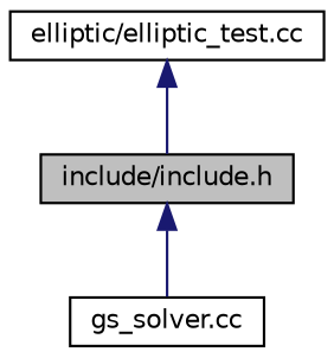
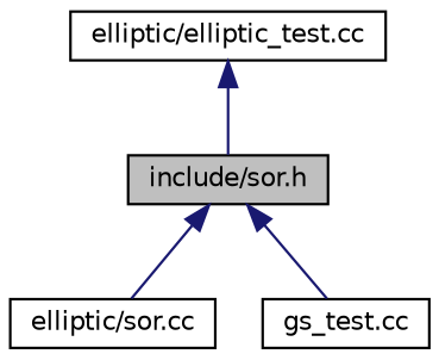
  digraph {
    node [color=black fillcolor=white fontname=Helvetica fontsize=10 shape=record style=filled]
    edge [color=midnightblue dir=back fontname=Helvetica fontsize=10 labelfontname=Helvetica labelfontsize=10 style=solid]
-   n1 [fillcolor=grey75 fontcolor=black height=0.2 label="include/include.h" width=0.4]
-   n3 [height=0.2 label="gs_solver.cc" width=0.4]
+   n1 [fillcolor=grey75 fontcolor=black height=0.2 label="include/sor.h" width=0.4]
+   n2 [height=0.2 label="elliptic/sor.cc" width=0.4]
+   n3 [height=0.2 label="gs_test.cc" width=0.4]
    n4 [height=0.2 label="elliptic/elliptic_test.cc" width=0.4]
+   n1 -> n2
    n1 -> n3
    n4 -> n1
  }
